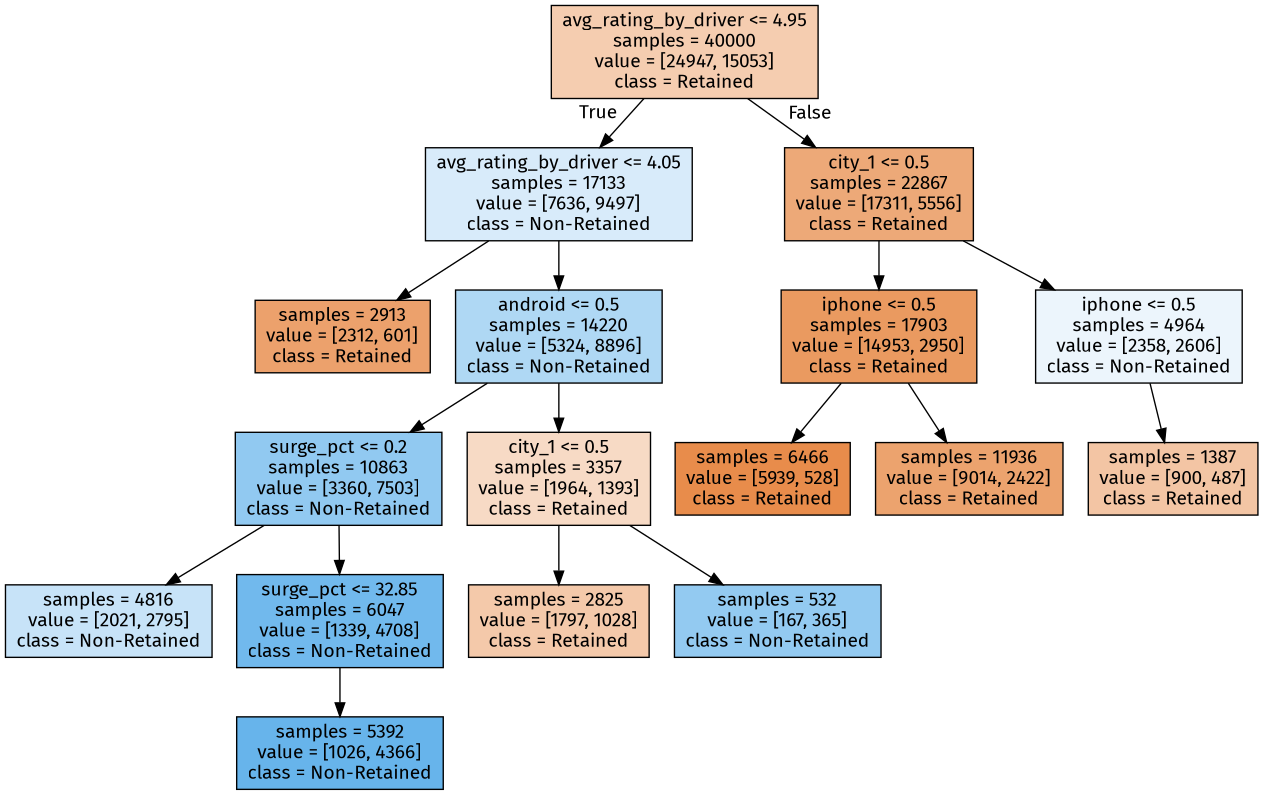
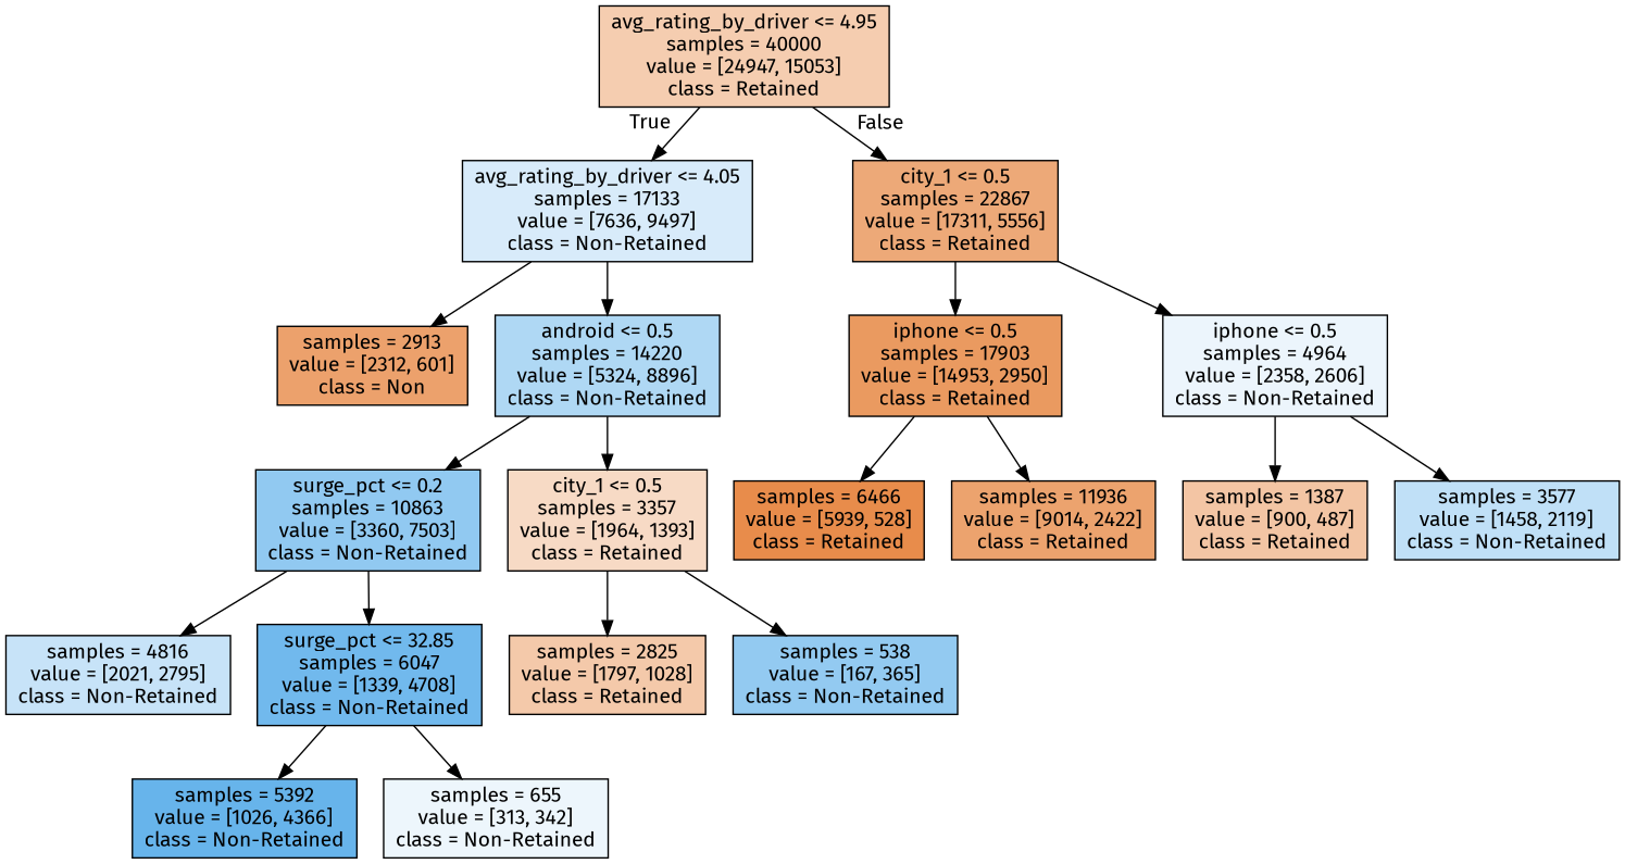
  digraph {
    fontname="Fira Sans"
    node [color=black fontname="Fira Sans" shape=box style=filled]
    edge [fontname="Fira Sans"]
    n1 [fillcolor="#e5813965" label="avg_rating_by_driver <= 4.95\nsamples = 40000\nvalue = [24947, 15053]\nclass = Retained"]
    n2 [fillcolor="#399de532" label="avg_rating_by_driver <= 4.05\nsamples = 17133\nvalue = [7636, 9497]\nclass = Non-Retained"]
    n3 [fillcolor="#e58139ad" label="city_1 <= 0.5\nsamples = 22867\nvalue = [17311, 5556]\nclass = Retained"]
-   n4 [fillcolor="#e58139bd" label="samples = 2913\nvalue = [2312, 601]\nclass = Retained"]
+   n4 [fillcolor="#e58139bd" label="samples = 2913\nvalue = [2312, 601]\nclass = Non"]
    n5 [fillcolor="#399de566" label="android <= 0.5\nsamples = 14220\nvalue = [5324, 8896]\nclass = Non-Retained"]
    n6 [fillcolor="#e58139cd" label="iphone <= 0.5\nsamples = 17903\nvalue = [14953, 2950]\nclass = Retained"]
    n7 [fillcolor="#399de518" label="iphone <= 0.5\nsamples = 4964\nvalue = [2358, 2606]\nclass = Non-Retained"]
    n8 [fillcolor="#399de58d" label="surge_pct <= 0.2\nsamples = 10863\nvalue = [3360, 7503]\nclass = Non-Retained"]
    n9 [fillcolor="#e581394a" label="city_1 <= 0.5\nsamples = 3357\nvalue = [1964, 1393]\nclass = Retained"]
    n10 [fillcolor="#399de547" label="samples = 4816\nvalue = [2021, 2795]\nclass = Non-Retained"]
    n11 [fillcolor="#399de5b6" label="surge_pct <= 32.85\nsamples = 6047\nvalue = [1339, 4708]\nclass = Non-Retained"]
    n12 [fillcolor="#e581396d" label="samples = 2825\nvalue = [1797, 1028]\nclass = Retained"]
-   n13 [fillcolor="#399de58a" label="samples = 532\nvalue = [167, 365]\nclass = Non-Retained"]
+   n13 [fillcolor="#399de58a" label="samples = 538\nvalue = [167, 365]\nclass = Non-Retained"]
    n14 [fillcolor="#399de5c3" label="samples = 5392\nvalue = [1026, 4366]\nclass = Non-Retained"]
+   n15 [fillcolor="#399de516" label="samples = 655\nvalue = [313, 342]\nclass = Non-Retained"]
    n16 [fillcolor="#e58139e8" label="samples = 6466\nvalue = [5939, 528]\nclass = Retained"]
    n17 [fillcolor="#e58139ba" label="samples = 11936\nvalue = [9014, 2422]\nclass = Retained"]
    n18 [fillcolor="#e5813975" label="samples = 1387\nvalue = [900, 487]\nclass = Retained"]
+   n19 [fillcolor="#399de550" label="samples = 3577\nvalue = [1458, 2119]\nclass = Non-Retained"]
    n1 -> n2 [headlabel=True labelangle=45 labeldistance=2.5]
    n1 -> n3 [headlabel=False labelangle=-45 labeldistance=2.5]
    n2 -> n4
    n2 -> n5
    n3 -> n6
    n3 -> n7
    n5 -> n8
    n5 -> n9
    n6 -> n16
    n6 -> n17
    n7 -> n18
+   n7 -> n19
    n8 -> n10
    n8 -> n11
    n9 -> n12
    n9 -> n13
    n11 -> n14
+   n11 -> n15
  }
